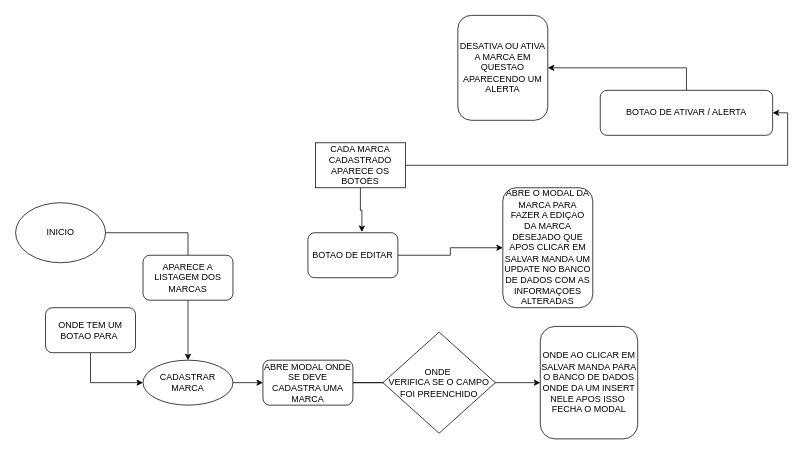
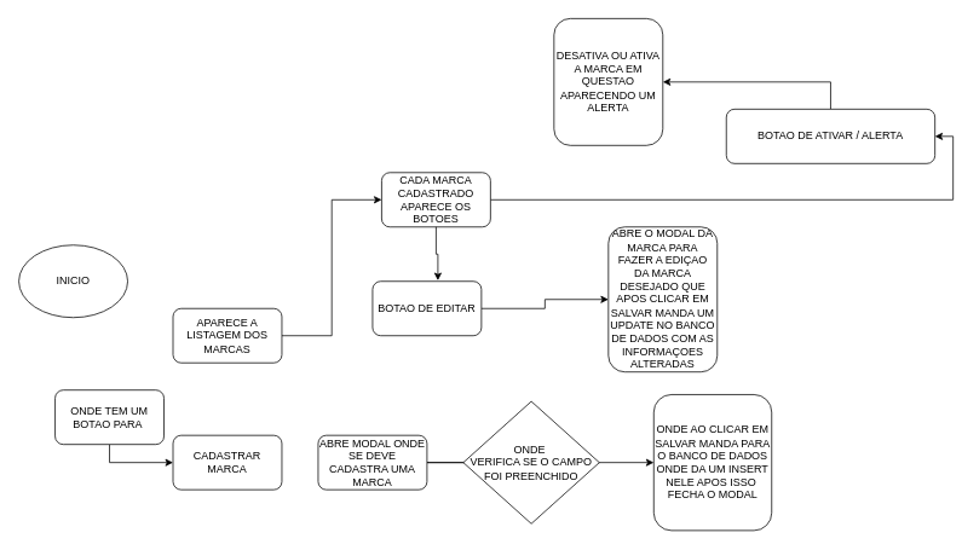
  <mxCell id="0" />
  <mxCell id="1" parent="0" />
- <mxCell id="2" style="edgeStyle=orthogonalEdgeStyle;rounded=0;orthogonalLoop=1;jettySize=auto;html=1;exitX=1;exitY=0.5;exitDx=0;exitDy=0;" edge="1" parent="1" source="3" target="7"><mxGeometry relative="1" as="geometry" /></mxCell>
  <mxCell id="3" value="INICIO" style="ellipse;whiteSpace=wrap;html=1;" vertex="1" parent="1"><mxGeometry x="20" y="270" width="120" height="80" as="geometry" /></mxCell>
  <mxCell id="4" style="edgeStyle=orthogonalEdgeStyle;rounded=0;orthogonalLoop=1;jettySize=auto;html=1;exitX=0.5;exitY=0;exitDx=0;exitDy=0;" edge="1" parent="1" source="5" target="14"><mxGeometry relative="1" as="geometry"><mxPoint x="555" y="600" as="targetPoint" /></mxGeometry></mxCell>
  <mxCell id="5" value="BOTAO DE ATIVAR / ALERTA" style="rounded=1;whiteSpace=wrap;html=1;" vertex="1" parent="1"><mxGeometry x="800" y="120" width="230" height="60" as="geometry" /></mxCell>
- <mxCell id="6" style="edgeStyle=orthogonalEdgeStyle;rounded=0;orthogonalLoop=1;jettySize=auto;html=1;exitX=1;exitY=0.5;exitDx=0;exitDy=0;" edge="1" parent="1" source="7" target="10"><mxGeometry relative="1" as="geometry" /></mxCell>
- <mxCell id="7" value="CADASTRAR MARCA" style="ellipse;whiteSpace=wrap;html=1;" vertex="1" parent="1"><mxGeometry x="190" y="480" width="120" height="60" as="geometry" /></mxCell>
+ <mxCell id="7" value="CADASTRAR MARCA" style="rounded=1;whiteSpace=wrap;html=1;" vertex="1" parent="1"><mxGeometry x="190" y="480" width="120" height="60" as="geometry" /></mxCell>
  <mxCell id="8" style="edgeStyle=orthogonalEdgeStyle;rounded=0;orthogonalLoop=1;jettySize=auto;html=1;exitX=1;exitY=0.5;exitDx=0;exitDy=0;" edge="1" parent="1" source="10" target="11"><mxGeometry relative="1" as="geometry"><mxPoint x="680" y="520" as="targetPoint" /></mxGeometry></mxCell>
  <mxCell id="9" style="edgeStyle=orthogonalEdgeStyle;rounded=0;orthogonalLoop=1;jettySize=auto;html=1;exitX=1;exitY=0.5;exitDx=0;exitDy=0;entryX=0;entryY=0.5;entryDx=0;entryDy=0;endArrow=none;" edge="1" parent="1" source="10" target="22"><mxGeometry relative="1" as="geometry" /></mxCell>
  <mxCell id="10" value="ABRE MODAL ONDE SE DEVE CADASTRA UMA MARCA" style="rounded=1;whiteSpace=wrap;html=1;" vertex="1" parent="1"><mxGeometry x="350" y="480" width="120" height="60" as="geometry" /></mxCell>
  <mxCell id="11" value="ONDE AO CLICAR EM SALVAR MANDA PARA O BANCO DE DADOS ONDE DA UM INSERT NELE APOS ISSO&amp;nbsp; FECHA O MODAL" style="rounded=1;whiteSpace=wrap;html=1;" vertex="1" parent="1"><mxGeometry x="720" y="435" width="130" height="150" as="geometry" /></mxCell>
  <mxCell id="12" style="edgeStyle=orthogonalEdgeStyle;rounded=0;orthogonalLoop=1;jettySize=auto;html=1;exitX=1;exitY=0.5;exitDx=0;exitDy=0;entryX=1;entryY=0.5;entryDx=0;entryDy=0;" edge="1" parent="1" source="13" target="5"><mxGeometry relative="1" as="geometry" /></mxCell>
- <mxCell id="13" value="CADA MARCA CADASTRADO APARECE OS BOTOES" style="whiteSpace=wrap;html=1;rounded=0;" vertex="1" parent="1"><mxGeometry x="420" y="190" width="120" height="60" as="geometry" /></mxCell>
+ <mxCell id="13" value="CADA MARCA CADASTRADO APARECE OS BOTOES" style="rounded=1;whiteSpace=wrap;html=1;" vertex="1" parent="1"><mxGeometry x="420" y="190" width="120" height="60" as="geometry" /></mxCell>
  <mxCell id="14" value="DESATIVA OU ATIVA A MARCA EM QUESTAO APARECENDO UM ALERTA" style="rounded=1;whiteSpace=wrap;html=1;" vertex="1" parent="1"><mxGeometry x="610" y="20" width="120" height="140" as="geometry" /></mxCell>
  <mxCell id="15" style="edgeStyle=orthogonalEdgeStyle;rounded=0;orthogonalLoop=1;jettySize=auto;html=1;exitX=1;exitY=0.5;exitDx=0;exitDy=0;" edge="1" parent="1" source="16" target="17"><mxGeometry relative="1" as="geometry"><mxPoint x="1120" y="400" as="targetPoint" /></mxGeometry></mxCell>
  <mxCell id="16" value="BOTAO DE EDITAR" style="rounded=1;whiteSpace=wrap;html=1;" vertex="1" parent="1"><mxGeometry x="410" y="310" width="120" height="60" as="geometry" /></mxCell>
  <mxCell id="17" value="ABRE O MODAL DA MARCA PARA FAZER A EDIÇAO DA MARCA DESEJADO QUE APOS CLICAR EM SALVAR MANDA UM UPDATE NO BANCO DE DADOS COM AS INFORMAÇOES ALTERADAS" style="rounded=1;whiteSpace=wrap;html=1;" vertex="1" parent="1"><mxGeometry x="670" y="250" width="120" height="160" as="geometry" /></mxCell>
+ <mxCell id="18" style="edgeStyle=orthogonalEdgeStyle;rounded=0;orthogonalLoop=1;jettySize=auto;html=1;exitX=1;exitY=0.5;exitDx=0;exitDy=0;entryX=0;entryY=0.5;entryDx=0;entryDy=0;" edge="1" parent="1" source="19" target="13"><mxGeometry relative="1" as="geometry" /></mxCell>
  <mxCell id="19" value="APARECE A LISTAGEM DOS MARCAS" style="rounded=1;whiteSpace=wrap;html=1;" vertex="1" parent="1"><mxGeometry x="190" width="120" height="60" as="geometry" y="340" /></mxCell>
  <mxCell id="20" style="edgeStyle=orthogonalEdgeStyle;rounded=0;orthogonalLoop=1;jettySize=auto;html=1;exitX=0.5;exitY=1;exitDx=0;exitDy=0;entryX=0;entryY=0.5;entryDx=0;entryDy=0;" edge="1" parent="1" source="21" target="7"><mxGeometry relative="1" as="geometry" /></mxCell>
- <mxCell id="21" value="ONDE TEM UM BOTAO PARA&amp;nbsp;" style="rounded=1;whiteSpace=wrap;html=1;" vertex="1" parent="1"><mxGeometry x="60" y="410" width="120" height="60" as="geometry" /></mxCell>
+ <mxCell id="21" value="ONDE TEM UM BOTAO PARA&amp;nbsp;" style="rounded=1;whiteSpace=wrap;html=1;" vertex="1" parent="1"><mxGeometry x="60" y="430" width="120" height="60" as="geometry" /></mxCell>
  <mxCell id="22" value="ONDE&amp;nbsp;&lt;div&gt;VERIFICA SE O CAMPO FOI PREENCHIDO&lt;/div&gt;" style="rhombus;whiteSpace=wrap;html=1;" vertex="1" parent="1"><mxGeometry x="510" y="442.5" width="150" height="135" as="geometry" /></mxCell>
  <mxCell id="23" style="edgeStyle=orthogonalEdgeStyle;rounded=0;orthogonalLoop=1;jettySize=auto;html=1;exitX=0.5;exitY=1;exitDx=0;exitDy=0;entryX=0.6;entryY=-0.017;entryDx=0;entryDy=0;entryPerimeter=0;" edge="1" parent="1" source="13" target="16"><mxGeometry relative="1" as="geometry" /></mxCell>
